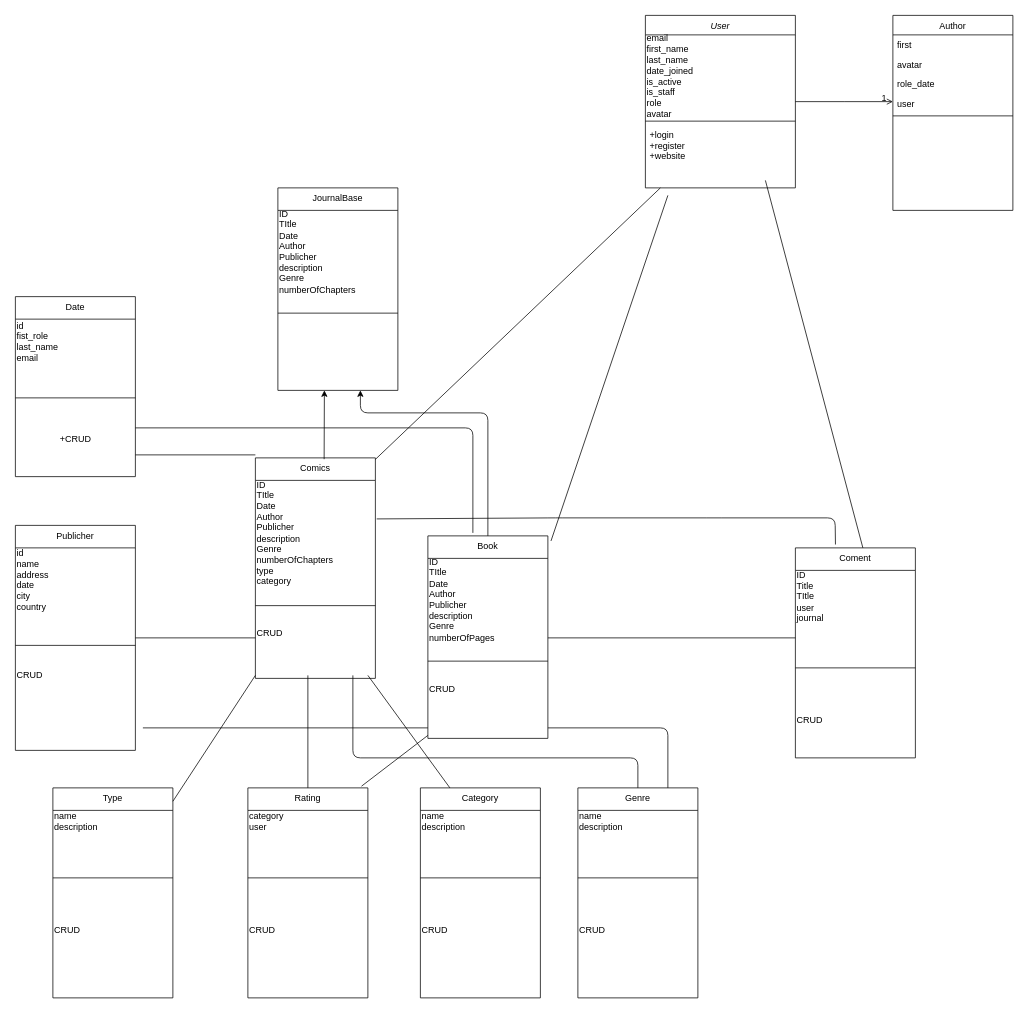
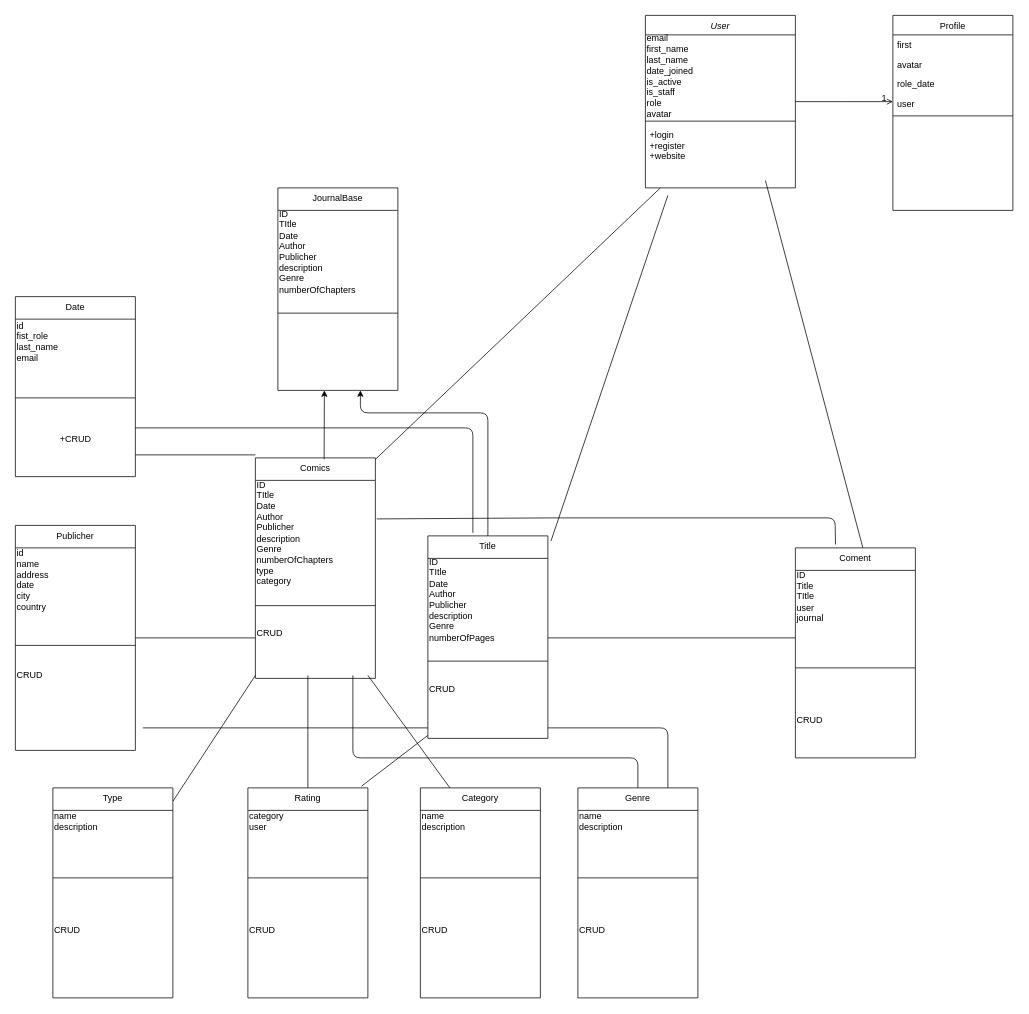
  <mxCell id="0" />
  <mxCell id="1" parent="0" />
  <mxCell id="2" value="User" style="swimlane;fontStyle=2;align=center;verticalAlign=top;childLayout=stackLayout;horizontal=1;startSize=26;horizontalStack=0;resizeParent=1;resizeLast=0;collapsible=1;marginBottom=0;rounded=0;shadow=0;strokeWidth=1;" parent="1" vertex="1"><mxGeometry x="860" y="20" width="200" height="230" as="geometry"><mxRectangle x="230" y="140" width="160" height="26" as="alternateBounds" /></mxGeometry></mxCell>
  <mxCell id="3" value="&lt;div&gt;&lt;span&gt;email&lt;/span&gt;&lt;/div&gt;&lt;div&gt;&lt;span&gt;first_name&lt;/span&gt;&lt;/div&gt;&lt;div&gt;&lt;span&gt;last_name&lt;/span&gt;&lt;/div&gt;&lt;div&gt;&lt;span&gt;date_joined&lt;/span&gt;&lt;/div&gt;&lt;div&gt;&lt;span&gt;is_active&lt;/span&gt;&lt;/div&gt;&lt;div&gt;&lt;span&gt;is_staff&lt;/span&gt;&lt;/div&gt;&lt;div&gt;&lt;span&gt;role&lt;/span&gt;&lt;/div&gt;&lt;div&gt;&lt;span&gt;avatar&lt;/span&gt;&lt;/div&gt;" style="text;html=1;align=left;verticalAlign=middle;resizable=0;points=[];autosize=1;strokeColor=none;" parent="2" vertex="1"><mxGeometry y="26" width="200" height="110" as="geometry" /></mxCell>
  <mxCell id="4" value="" style="line;html=1;strokeWidth=1;align=left;verticalAlign=middle;spacingTop=-1;spacingLeft=3;spacingRight=3;rotatable=0;labelPosition=right;points=[];portConstraint=eastwest;" parent="2" vertex="1"><mxGeometry y="136" width="200" height="10" as="geometry" /></mxCell>
  <mxCell id="5" value="+login&#10;+register&#10;+website" style="text;align=left;verticalAlign=top;spacingLeft=4;spacingRight=4;overflow=hidden;rotatable=0;points=[[0,0.5],[1,0.5]];portConstraint=eastwest;" parent="2" vertex="1"><mxGeometry y="146" width="200" height="54" as="geometry" /></mxCell>
- <mxCell id="6" value="Author" style="swimlane;fontStyle=0;align=center;verticalAlign=top;childLayout=stackLayout;horizontal=1;startSize=26;horizontalStack=0;resizeParent=1;resizeLast=0;collapsible=1;marginBottom=0;rounded=0;shadow=0;strokeWidth=1;" parent="1" vertex="1"><mxGeometry x="1190" y="20" width="160" height="260" as="geometry"><mxRectangle x="550" y="140" width="160" height="26" as="alternateBounds" /></mxGeometry></mxCell>
+ <mxCell id="6" value="Profile" style="swimlane;fontStyle=0;align=center;verticalAlign=top;childLayout=stackLayout;horizontal=1;startSize=26;horizontalStack=0;resizeParent=1;resizeLast=0;collapsible=1;marginBottom=0;rounded=0;shadow=0;strokeWidth=1;" parent="1" vertex="1"><mxGeometry x="1190" y="20" width="160" height="260" as="geometry"><mxRectangle x="550" y="140" width="160" height="26" as="alternateBounds" /></mxGeometry></mxCell>
  <mxCell id="7" value="first" style="text;align=left;verticalAlign=top;spacingLeft=4;spacingRight=4;overflow=hidden;rotatable=0;points=[[0,0.5],[1,0.5]];portConstraint=eastwest;rounded=0;shadow=0;html=0;" parent="6" vertex="1"><mxGeometry y="26" width="160" height="26" as="geometry" /></mxCell>
  <mxCell id="8" value="avatar" style="text;align=left;verticalAlign=top;spacingLeft=4;spacingRight=4;overflow=hidden;rotatable=0;points=[[0,0.5],[1,0.5]];portConstraint=eastwest;" parent="6" vertex="1"><mxGeometry y="52" width="160" height="26" as="geometry" /></mxCell>
  <mxCell id="9" value="role_date" style="text;align=left;verticalAlign=top;spacingLeft=4;spacingRight=4;overflow=hidden;rotatable=0;points=[[0,0.5],[1,0.5]];portConstraint=eastwest;rounded=0;shadow=0;html=0;" parent="6" vertex="1"><mxGeometry y="78" width="160" height="26" as="geometry" /></mxCell>
  <mxCell id="10" value="user" style="text;align=left;verticalAlign=top;spacingLeft=4;spacingRight=4;overflow=hidden;rotatable=0;points=[[0,0.5],[1,0.5]];portConstraint=eastwest;rounded=0;shadow=0;html=0;" parent="6" vertex="1"><mxGeometry y="104" width="160" height="26" as="geometry" /></mxCell>
  <mxCell id="11" value="" style="line;html=1;strokeWidth=1;align=left;verticalAlign=middle;spacingTop=-1;spacingLeft=3;spacingRight=3;rotatable=0;labelPosition=right;points=[];portConstraint=eastwest;" parent="6" vertex="1"><mxGeometry y="130" width="160" height="8" as="geometry" /></mxCell>
  <mxCell id="12" value="" style="endArrow=open;shadow=0;strokeWidth=1;rounded=0;endFill=1;edgeStyle=elbowEdgeStyle;elbow=vertical;" parent="1" source="2" target="6" edge="1"><mxGeometry x="0.5" y="41" relative="1" as="geometry"><mxPoint x="920" y="322" as="sourcePoint" /><mxPoint x="1080" y="322" as="targetPoint" /><mxPoint x="-40" y="32" as="offset" /></mxGeometry></mxCell>
  <mxCell id="13" value="1" style="resizable=0;align=right;verticalAlign=bottom;labelBackgroundColor=none;fontSize=12;" parent="12" connectable="0" vertex="1"><mxGeometry x="1" relative="1" as="geometry"><mxPoint x="-7" y="4" as="offset" /></mxGeometry></mxCell>
  <mxCell id="14" value="Comics" style="swimlane;fontStyle=0;align=center;verticalAlign=top;childLayout=stackLayout;horizontal=1;startSize=30;horizontalStack=0;resizeParent=1;resizeLast=0;collapsible=1;marginBottom=0;rounded=0;shadow=0;strokeWidth=1;" parent="1" vertex="1"><mxGeometry x="340" y="610" width="160" height="294" as="geometry"><mxRectangle x="340" y="380" width="170" height="26" as="alternateBounds" /></mxGeometry></mxCell>
  <mxCell id="15" value="ID&lt;br&gt;TItle&lt;br&gt;Date&lt;br&gt;Author&lt;br&gt;Publicher&lt;br&gt;description&lt;br&gt;Genre&lt;br&gt;numberOfChapters&lt;br&gt;type&lt;br&gt;category" style="text;html=1;align=left;verticalAlign=middle;resizable=0;points=[];autosize=1;strokeColor=none;rotation=0;" parent="14" vertex="1"><mxGeometry y="30" width="160" height="140" as="geometry" /></mxCell>
  <mxCell id="16" value="" style="line;html=1;strokeWidth=1;align=left;verticalAlign=middle;spacingTop=-1;spacingLeft=3;spacingRight=3;rotatable=0;labelPosition=right;points=[];portConstraint=eastwest;" parent="14" vertex="1"><mxGeometry y="170" width="160" height="54" as="geometry" /></mxCell>
  <mxCell id="17" value="CRUD" style="text;html=1;align=left;verticalAlign=middle;resizable=0;points=[];autosize=1;strokeColor=none;" vertex="1" parent="14"><mxGeometry y="224" width="160" height="20" as="geometry" /></mxCell>
  <mxCell id="18" value="Coment" style="swimlane;fontStyle=0;align=center;verticalAlign=top;childLayout=stackLayout;horizontal=1;startSize=30;horizontalStack=0;resizeParent=1;resizeLast=0;collapsible=1;marginBottom=0;rounded=0;shadow=0;strokeWidth=1;" parent="1" vertex="1"><mxGeometry x="1060" y="730" width="160" height="280" as="geometry"><mxRectangle x="340" y="380" width="170" height="26" as="alternateBounds" /></mxGeometry></mxCell>
  <mxCell id="19" value="ID&lt;br&gt;Title&lt;br&gt;TItle&lt;br&gt;user&lt;br&gt;journal" style="text;html=1;align=left;verticalAlign=middle;resizable=0;points=[];autosize=1;strokeColor=none;" parent="18" vertex="1"><mxGeometry y="30" width="160" height="70" as="geometry" /></mxCell>
  <mxCell id="20" value="" style="line;html=1;strokeWidth=1;align=left;verticalAlign=middle;spacingTop=-1;spacingLeft=3;spacingRight=3;rotatable=0;labelPosition=right;points=[];portConstraint=eastwest;" parent="18" vertex="1"><mxGeometry y="100" width="160" height="120" as="geometry" /></mxCell>
  <mxCell id="21" value="CRUD" style="text;html=1;align=left;verticalAlign=middle;resizable=0;points=[];autosize=1;strokeColor=none;" vertex="1" parent="18"><mxGeometry y="220" width="160" height="20" as="geometry" /></mxCell>
  <mxCell id="22" value="Date" style="swimlane;fontStyle=0;align=center;verticalAlign=top;childLayout=stackLayout;horizontal=1;startSize=30;horizontalStack=0;resizeParent=1;resizeLast=0;collapsible=1;marginBottom=0;rounded=0;shadow=0;strokeWidth=1;" parent="1" vertex="1"><mxGeometry x="20" y="395" width="160" height="240" as="geometry"><mxRectangle x="340" y="380" width="170" height="26" as="alternateBounds" /></mxGeometry></mxCell>
  <mxCell id="23" value="id&lt;br&gt;fist_role&lt;br&gt;last_name&lt;br&gt;email" style="text;html=1;align=left;verticalAlign=middle;resizable=0;points=[];autosize=1;strokeColor=none;" parent="22" vertex="1"><mxGeometry y="30" width="160" height="60" as="geometry" /></mxCell>
  <mxCell id="24" value="" style="line;html=1;strokeWidth=1;align=left;verticalAlign=middle;spacingTop=-1;spacingLeft=3;spacingRight=3;rotatable=0;labelPosition=right;points=[];portConstraint=eastwest;" parent="22" vertex="1"><mxGeometry y="90" width="160" height="90" as="geometry" /></mxCell>
  <mxCell id="25" value="+CRUD" style="text;html=1;align=center;verticalAlign=middle;resizable=0;points=[];autosize=1;strokeColor=none;" vertex="1" parent="22"><mxGeometry y="180" width="160" height="20" as="geometry" /></mxCell>
  <mxCell id="26" value="Publicher" style="swimlane;fontStyle=0;align=center;verticalAlign=top;childLayout=stackLayout;horizontal=1;startSize=30;horizontalStack=0;resizeParent=1;resizeLast=0;collapsible=1;marginBottom=0;rounded=0;shadow=0;strokeWidth=1;" parent="1" vertex="1"><mxGeometry x="20" y="700" width="160" height="300" as="geometry"><mxRectangle x="340" y="380" width="170" height="26" as="alternateBounds" /></mxGeometry></mxCell>
  <mxCell id="27" value="&lt;span&gt;id&lt;/span&gt;&lt;br&gt;&lt;span&gt;name&lt;br&gt;&lt;/span&gt;address&lt;br&gt;date&lt;br&gt;city&lt;br&gt;&lt;span&gt;country&lt;/span&gt;&lt;br&gt;&lt;div&gt;&lt;br&gt;&lt;/div&gt;" style="text;html=1;align=left;verticalAlign=middle;resizable=0;points=[];autosize=1;strokeColor=none;" parent="26" vertex="1"><mxGeometry y="30" width="160" height="100" as="geometry" /></mxCell>
  <mxCell id="28" value="" style="line;html=1;strokeWidth=1;align=left;verticalAlign=middle;spacingTop=-1;spacingLeft=3;spacingRight=3;rotatable=0;labelPosition=right;points=[];portConstraint=eastwest;" parent="26" vertex="1"><mxGeometry y="130" width="160" height="60" as="geometry" /></mxCell>
  <mxCell id="29" value="CRUD&lt;br&gt;" style="text;html=1;align=left;verticalAlign=middle;resizable=0;points=[];autosize=1;strokeColor=none;" vertex="1" parent="26"><mxGeometry y="190" width="160" height="20" as="geometry" /></mxCell>
  <mxCell id="30" value="" style="endArrow=none;html=1;exitX=0.334;exitY=-0.016;exitDx=0;exitDy=0;exitPerimeter=0;entryX=1.011;entryY=0.367;entryDx=0;entryDy=0;entryPerimeter=0;" parent="1" source="18" target="15" edge="1"><mxGeometry width="50" height="50" relative="1" as="geometry"><mxPoint x="950.8" y="738.56" as="sourcePoint" /><mxPoint x="530" y="660" as="targetPoint" /><Array as="points"><mxPoint x="1113" y="690" /><mxPoint x="951" y="690" /><mxPoint x="740" y="690" /></Array></mxGeometry></mxCell>
  <mxCell id="31" value="" style="endArrow=none;html=1;" parent="1" edge="1"><mxGeometry width="50" height="50" relative="1" as="geometry"><mxPoint x="1150" y="730" as="sourcePoint" /><mxPoint x="1020" y="240" as="targetPoint" /></mxGeometry></mxCell>
  <mxCell id="32" value="" style="endArrow=none;html=1;" parent="1" edge="1"><mxGeometry width="50" height="50" relative="1" as="geometry"><mxPoint x="500" y="612" as="sourcePoint" /><mxPoint x="880" y="250" as="targetPoint" /><Array as="points" /></mxGeometry></mxCell>
  <mxCell id="33" value="" style="endArrow=none;html=1;" parent="1" edge="1"><mxGeometry width="50" height="50" relative="1" as="geometry"><mxPoint x="180" y="606" as="sourcePoint" /><mxPoint x="340" y="606" as="targetPoint" /><Array as="points" /></mxGeometry></mxCell>
  <mxCell id="34" value="" style="endArrow=none;html=1;" parent="1" edge="1"><mxGeometry width="50" height="50" relative="1" as="geometry"><mxPoint x="340" y="850" as="sourcePoint" /><mxPoint x="180" y="850" as="targetPoint" /><Array as="points" /></mxGeometry></mxCell>
  <mxCell id="35" value="JournalBase" style="swimlane;fontStyle=0;align=center;verticalAlign=top;childLayout=stackLayout;horizontal=1;startSize=30;horizontalStack=0;resizeParent=1;resizeLast=0;collapsible=1;marginBottom=0;rounded=0;shadow=0;strokeWidth=1;" parent="1" vertex="1"><mxGeometry x="370" y="250" width="160" height="270" as="geometry"><mxRectangle x="340" y="380" width="170" height="26" as="alternateBounds" /></mxGeometry></mxCell>
  <mxCell id="36" value="ID&lt;br&gt;TItle&lt;br&gt;Date&lt;br&gt;Author&lt;br&gt;Publicher&lt;br&gt;description&lt;br&gt;Genre&lt;br&gt;numberOfChapters" style="text;html=1;align=left;verticalAlign=middle;resizable=0;points=[];autosize=1;strokeColor=none;rotation=0;" parent="35" vertex="1"><mxGeometry y="30" width="160" height="110" as="geometry" /></mxCell>
  <mxCell id="37" value="" style="line;html=1;strokeWidth=1;align=left;verticalAlign=middle;spacingTop=-1;spacingLeft=3;spacingRight=3;rotatable=0;labelPosition=right;points=[];portConstraint=eastwest;" parent="35" vertex="1"><mxGeometry y="140" width="160" height="54" as="geometry" /></mxCell>
  <mxCell id="38" value="" style="endArrow=classic;html=1;exitX=0.573;exitY=0.006;exitDx=0;exitDy=0;exitPerimeter=0;" parent="1" source="14" edge="1"><mxGeometry width="50" height="50" relative="1" as="geometry"><mxPoint x="610" y="490" as="sourcePoint" /><mxPoint x="432" y="520" as="targetPoint" /></mxGeometry></mxCell>
- <mxCell id="39" value="Book" style="swimlane;fontStyle=0;align=center;verticalAlign=top;childLayout=stackLayout;horizontal=1;startSize=30;horizontalStack=0;resizeParent=1;resizeLast=0;collapsible=1;marginBottom=0;rounded=0;shadow=0;strokeWidth=1;" vertex="1" parent="1"><mxGeometry x="570" y="714" width="160" height="270" as="geometry"><mxRectangle x="340" y="380" width="170" height="26" as="alternateBounds" /></mxGeometry></mxCell>
+ <mxCell id="39" value="Title" style="swimlane;fontStyle=0;align=center;verticalAlign=top;childLayout=stackLayout;horizontal=1;startSize=30;horizontalStack=0;resizeParent=1;resizeLast=0;collapsible=1;marginBottom=0;rounded=0;shadow=0;strokeWidth=1;" vertex="1" parent="1"><mxGeometry x="570" y="714" width="160" height="270" as="geometry"><mxRectangle x="340" y="380" width="170" height="26" as="alternateBounds" /></mxGeometry></mxCell>
  <mxCell id="40" value="ID&lt;br&gt;TItle&lt;br&gt;Date&lt;br&gt;Author&lt;br&gt;Publicher&lt;br&gt;description&lt;br&gt;Genre&lt;br&gt;numberOfPages" style="text;html=1;align=left;verticalAlign=middle;resizable=0;points=[];autosize=1;strokeColor=none;rotation=0;" vertex="1" parent="39"><mxGeometry y="30" width="160" height="110" as="geometry" /></mxCell>
  <mxCell id="41" value="" style="line;html=1;strokeWidth=1;align=left;verticalAlign=middle;spacingTop=-1;spacingLeft=3;spacingRight=3;rotatable=0;labelPosition=right;points=[];portConstraint=eastwest;" vertex="1" parent="39"><mxGeometry y="140" width="160" height="54" as="geometry" /></mxCell>
  <mxCell id="42" value="CRUD" style="text;html=1;align=left;verticalAlign=middle;resizable=0;points=[];autosize=1;strokeColor=none;" vertex="1" parent="39"><mxGeometry y="194" width="160" height="20" as="geometry" /></mxCell>
  <mxCell id="43" value="" style="endArrow=classic;html=1;" edge="1" parent="1" source="39"><mxGeometry width="50" height="50" relative="1" as="geometry"><mxPoint x="650" y="710" as="sourcePoint" /><mxPoint x="480" y="520" as="targetPoint" /><Array as="points"><mxPoint x="650" y="550" /><mxPoint x="480" y="550" /></Array></mxGeometry></mxCell>
  <mxCell id="44" value="" style="endArrow=none;html=1;" edge="1" parent="1"><mxGeometry width="50" height="50" relative="1" as="geometry"><mxPoint x="180" y="570" as="sourcePoint" /><mxPoint x="630" y="710" as="targetPoint" /><Array as="points"><mxPoint x="630" y="570" /></Array></mxGeometry></mxCell>
  <mxCell id="45" value="" style="endArrow=none;html=1;" edge="1" parent="1"><mxGeometry width="50" height="50" relative="1" as="geometry"><mxPoint x="570" y="970" as="sourcePoint" /><mxPoint x="190" y="970" as="targetPoint" /><Array as="points" /></mxGeometry></mxCell>
  <mxCell id="46" value="Rating" style="swimlane;fontStyle=0;align=center;verticalAlign=top;childLayout=stackLayout;horizontal=1;startSize=30;horizontalStack=0;resizeParent=1;resizeLast=0;collapsible=1;marginBottom=0;rounded=0;shadow=0;strokeWidth=1;" vertex="1" parent="1"><mxGeometry x="330" y="1050" width="160" height="280" as="geometry"><mxRectangle x="340" y="380" width="170" height="26" as="alternateBounds" /></mxGeometry></mxCell>
  <mxCell id="47" value="category&lt;br&gt;user" style="text;html=1;align=left;verticalAlign=middle;resizable=0;points=[];autosize=1;strokeColor=none;" vertex="1" parent="46"><mxGeometry y="30" width="160" height="30" as="geometry" /></mxCell>
  <mxCell id="48" value="" style="line;html=1;strokeWidth=1;align=left;verticalAlign=middle;spacingTop=-1;spacingLeft=3;spacingRight=3;rotatable=0;labelPosition=right;points=[];portConstraint=eastwest;" vertex="1" parent="46"><mxGeometry y="60" width="160" height="120" as="geometry" /></mxCell>
  <mxCell id="49" value="CRUD" style="text;html=1;align=left;verticalAlign=middle;resizable=0;points=[];autosize=1;strokeColor=none;" vertex="1" parent="46"><mxGeometry y="180" width="160" height="20" as="geometry" /></mxCell>
  <mxCell id="50" value="" style="endArrow=none;html=1;" edge="1" parent="1" source="46"><mxGeometry width="50" height="50" relative="1" as="geometry"><mxPoint x="410" y="1040" as="sourcePoint" /><mxPoint x="410" y="900" as="targetPoint" /><Array as="points" /></mxGeometry></mxCell>
  <mxCell id="51" value="" style="endArrow=none;html=1;entryX=0.947;entryY=-0.008;entryDx=0;entryDy=0;entryPerimeter=0;" edge="1" parent="1" target="46"><mxGeometry width="50" height="50" relative="1" as="geometry"><mxPoint x="570" y="980" as="sourcePoint" /><mxPoint x="210" y="990" as="targetPoint" /><Array as="points" /></mxGeometry></mxCell>
  <mxCell id="52" value="Genre" style="swimlane;fontStyle=0;align=center;verticalAlign=top;childLayout=stackLayout;horizontal=1;startSize=30;horizontalStack=0;resizeParent=1;resizeLast=0;collapsible=1;marginBottom=0;rounded=0;shadow=0;strokeWidth=1;" vertex="1" parent="1"><mxGeometry x="770" y="1050" width="160" height="280" as="geometry"><mxRectangle x="340" y="380" width="170" height="26" as="alternateBounds" /></mxGeometry></mxCell>
  <mxCell id="53" value="name&lt;br&gt;description" style="text;html=1;align=left;verticalAlign=middle;resizable=0;points=[];autosize=1;strokeColor=none;" vertex="1" parent="52"><mxGeometry y="30" width="160" height="30" as="geometry" /></mxCell>
  <mxCell id="54" value="" style="line;html=1;strokeWidth=1;align=left;verticalAlign=middle;spacingTop=-1;spacingLeft=3;spacingRight=3;rotatable=0;labelPosition=right;points=[];portConstraint=eastwest;" vertex="1" parent="52"><mxGeometry y="60" width="160" height="120" as="geometry" /></mxCell>
  <mxCell id="55" value="CRUD" style="text;html=1;align=left;verticalAlign=middle;resizable=0;points=[];autosize=1;strokeColor=none;" vertex="1" parent="52"><mxGeometry y="180" width="160" height="20" as="geometry" /></mxCell>
  <mxCell id="56" value="Category" style="swimlane;fontStyle=0;align=center;verticalAlign=top;childLayout=stackLayout;horizontal=1;startSize=30;horizontalStack=0;resizeParent=1;resizeLast=0;collapsible=1;marginBottom=0;rounded=0;shadow=0;strokeWidth=1;" vertex="1" parent="1"><mxGeometry x="560" y="1050" width="160" height="280" as="geometry"><mxRectangle x="340" y="380" width="170" height="26" as="alternateBounds" /></mxGeometry></mxCell>
  <mxCell id="57" value="name&lt;br&gt;description" style="text;html=1;align=left;verticalAlign=middle;resizable=0;points=[];autosize=1;strokeColor=none;" vertex="1" parent="56"><mxGeometry y="30" width="160" height="30" as="geometry" /></mxCell>
  <mxCell id="58" value="" style="line;html=1;strokeWidth=1;align=left;verticalAlign=middle;spacingTop=-1;spacingLeft=3;spacingRight=3;rotatable=0;labelPosition=right;points=[];portConstraint=eastwest;" vertex="1" parent="56"><mxGeometry y="60" width="160" height="120" as="geometry" /></mxCell>
  <mxCell id="59" value="CRUD" style="text;html=1;align=left;verticalAlign=middle;resizable=0;points=[];autosize=1;strokeColor=none;" vertex="1" parent="56"><mxGeometry y="180" width="160" height="20" as="geometry" /></mxCell>
  <mxCell id="60" value="Type" style="swimlane;fontStyle=0;align=center;verticalAlign=top;childLayout=stackLayout;horizontal=1;startSize=30;horizontalStack=0;resizeParent=1;resizeLast=0;collapsible=1;marginBottom=0;rounded=0;shadow=0;strokeWidth=1;" vertex="1" parent="1"><mxGeometry x="70" y="1050" width="160" height="280" as="geometry"><mxRectangle x="340" y="380" width="170" height="26" as="alternateBounds" /></mxGeometry></mxCell>
  <mxCell id="61" value="name&lt;br&gt;description" style="text;html=1;align=left;verticalAlign=middle;resizable=0;points=[];autosize=1;strokeColor=none;" vertex="1" parent="60"><mxGeometry y="30" width="160" height="30" as="geometry" /></mxCell>
  <mxCell id="62" value="" style="line;html=1;strokeWidth=1;align=left;verticalAlign=middle;spacingTop=-1;spacingLeft=3;spacingRight=3;rotatable=0;labelPosition=right;points=[];portConstraint=eastwest;" vertex="1" parent="60"><mxGeometry y="60" width="160" height="120" as="geometry" /></mxCell>
  <mxCell id="63" value="CRUD" style="text;html=1;align=left;verticalAlign=middle;resizable=0;points=[];autosize=1;strokeColor=none;" vertex="1" parent="60"><mxGeometry y="180" width="160" height="20" as="geometry" /></mxCell>
  <mxCell id="64" value="" style="endArrow=none;html=1;exitX=0.246;exitY=0;exitDx=0;exitDy=0;exitPerimeter=0;" edge="1" parent="1" source="56"><mxGeometry width="50" height="50" relative="1" as="geometry"><mxPoint x="420" y="1060" as="sourcePoint" /><mxPoint x="490" y="900" as="targetPoint" /><Array as="points" /></mxGeometry></mxCell>
  <mxCell id="65" value="" style="endArrow=none;html=1;" edge="1" parent="1" source="60"><mxGeometry width="50" height="50" relative="1" as="geometry"><mxPoint x="340" y="1050" as="sourcePoint" /><mxPoint x="340" y="900" as="targetPoint" /><Array as="points" /></mxGeometry></mxCell>
  <mxCell id="66" value="" style="endArrow=none;html=1;exitX=0.75;exitY=0;exitDx=0;exitDy=0;exitPerimeter=0;" edge="1" parent="1" source="52"><mxGeometry width="50" height="50" relative="1" as="geometry"><mxPoint x="660" y="1040" as="sourcePoint" /><mxPoint x="730" y="970" as="targetPoint" /><Array as="points"><mxPoint x="890" y="970" /></Array></mxGeometry></mxCell>
  <mxCell id="67" value="" style="endArrow=none;html=1;" edge="1" parent="1" source="52"><mxGeometry width="50" height="50" relative="1" as="geometry"><mxPoint x="619.36" y="1070" as="sourcePoint" /><mxPoint x="470" y="900" as="targetPoint" /><Array as="points"><mxPoint x="850" y="1010" /><mxPoint x="470" y="1010" /></Array></mxGeometry></mxCell>
  <mxCell id="68" value="" style="endArrow=none;html=1;" edge="1" parent="1"><mxGeometry width="50" height="50" relative="1" as="geometry"><mxPoint x="1060" y="850" as="sourcePoint" /><mxPoint x="730" y="850" as="targetPoint" /><Array as="points" /></mxGeometry></mxCell>
  <mxCell id="69" value="" style="endArrow=none;html=1;exitX=1.026;exitY=0.025;exitDx=0;exitDy=0;exitPerimeter=0;" edge="1" parent="1" source="39"><mxGeometry width="50" height="50" relative="1" as="geometry"><mxPoint x="510" y="622" as="sourcePoint" /><mxPoint x="890" y="260" as="targetPoint" /><Array as="points" /></mxGeometry></mxCell>
